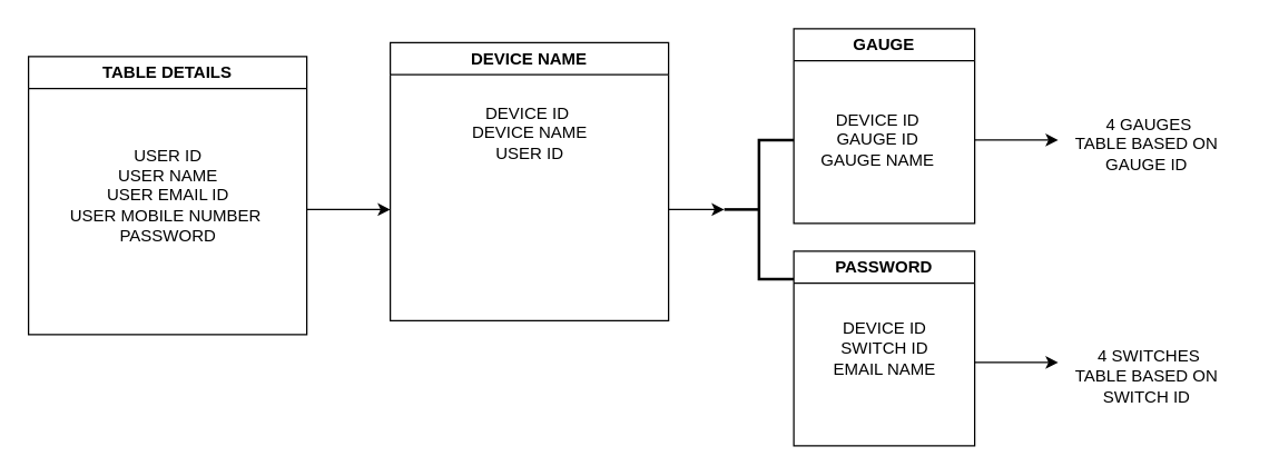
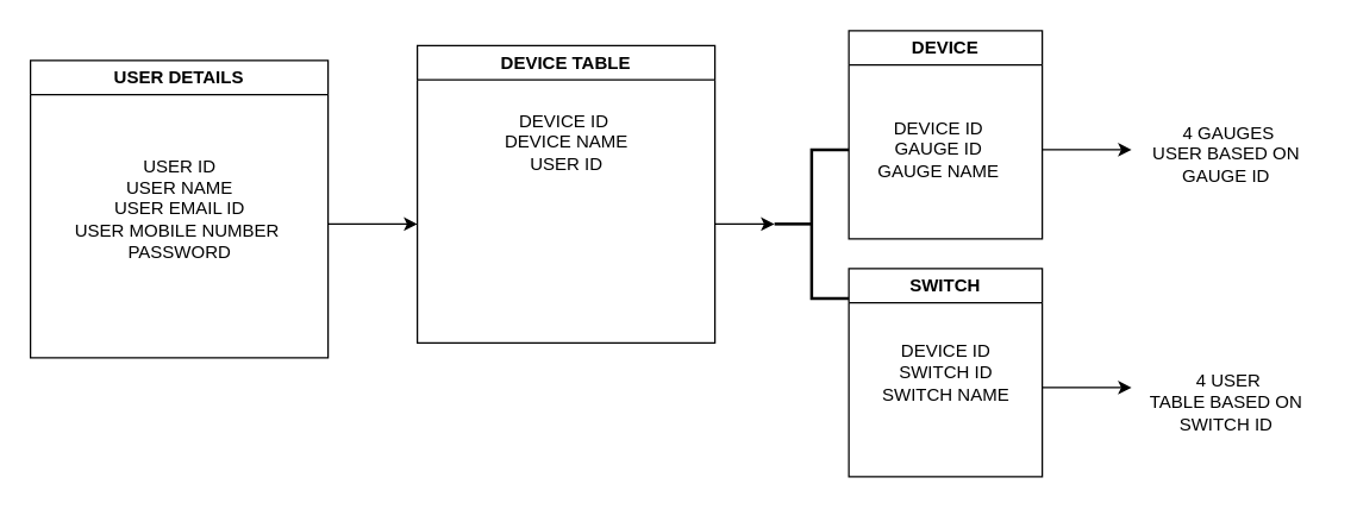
  <mxCell id="0" />
  <mxCell id="1" parent="0" />
- <mxCell id="2" value="TABLE DETAILS" style="swimlane;whiteSpace=wrap;html=1;strokeColor=#000000;" vertex="1" parent="1"><mxGeometry x="20" y="40" width="200" height="200" as="geometry" /></mxCell>
+ <mxCell id="2" value="USER DETAILS" style="swimlane;whiteSpace=wrap;html=1;strokeColor=#000000;" vertex="1" parent="1"><mxGeometry x="20" y="40" width="200" height="200" as="geometry" /></mxCell>
  <mxCell id="3" value="USER ID&lt;br&gt;USER NAME&lt;br&gt;USER EMAIL ID&lt;br&gt;USER MOBILE NUMBER&amp;nbsp;&lt;br&gt;PASSWORD&lt;br&gt;" style="text;html=1;align=center;verticalAlign=middle;resizable=0;points=[];autosize=1;strokeColor=none;fillColor=none;" vertex="1" parent="2"><mxGeometry x="20" y="55" width="160" height="90" as="geometry" /></mxCell>
- <mxCell id="4" value="DEVICE NAME" style="swimlane;whiteSpace=wrap;html=1;" vertex="1" parent="1"><mxGeometry x="280" y="30" width="200" height="200" as="geometry" /></mxCell>
+ <mxCell id="4" value="DEVICE TABLE" style="swimlane;whiteSpace=wrap;html=1;" vertex="1" parent="1"><mxGeometry x="280" y="30" width="200" height="200" as="geometry" /></mxCell>
  <mxCell id="5" value="DEVICE ID&amp;nbsp;&lt;br&gt;DEVICE NAME&lt;br&gt;USER ID" style="text;html=1;align=center;verticalAlign=middle;resizable=0;points=[];autosize=1;strokeColor=none;fillColor=none;" vertex="1" parent="4"><mxGeometry x="45" y="35" width="110" height="60" as="geometry" /></mxCell>
  <mxCell id="6" value="" style="endArrow=classic;html=1;rounded=0;" edge="1" parent="1" target="8"><mxGeometry width="50" height="50" relative="1" as="geometry"><mxPoint x="480" y="150" as="sourcePoint" /><mxPoint x="540" y="150" as="targetPoint" /></mxGeometry></mxCell>
  <mxCell id="7" value="" style="endArrow=classic;html=1;rounded=0;" edge="1" parent="1"><mxGeometry width="50" height="50" relative="1" as="geometry"><mxPoint x="220" y="150" as="sourcePoint" /><mxPoint x="280" y="150" as="targetPoint" /><Array as="points" /></mxGeometry></mxCell>
  <mxCell id="8" value="" style="strokeWidth=2;html=1;shape=mxgraph.flowchart.annotation_2;align=left;labelPosition=right;pointerEvents=1;" vertex="1" parent="1"><mxGeometry x="520" y="100" width="50" height="100" as="geometry" /></mxCell>
- <mxCell id="9" value="GAUGE" style="swimlane;whiteSpace=wrap;html=1;" vertex="1" parent="1"><mxGeometry x="570" y="20" width="130" height="140" as="geometry" /></mxCell>
+ <mxCell id="9" value="DEVICE" style="swimlane;whiteSpace=wrap;html=1;" vertex="1" parent="1"><mxGeometry x="570" y="20" width="130" height="140" as="geometry" /></mxCell>
  <mxCell id="10" value="DEVICE ID&lt;br&gt;GAUGE ID&lt;br&gt;GAUGE NAME" style="text;html=1;align=center;verticalAlign=middle;resizable=0;points=[];autosize=1;strokeColor=none;fillColor=none;" vertex="1" parent="9"><mxGeometry x="10" y="50" width="100" height="60" as="geometry" /></mxCell>
  <mxCell id="11" value="" style="endArrow=classic;html=1;rounded=0;" edge="1" parent="1"><mxGeometry width="50" height="50" relative="1" as="geometry"><mxPoint x="700" y="100" as="sourcePoint" /><mxPoint x="760" y="100" as="targetPoint" /></mxGeometry></mxCell>
- <mxCell id="12" value="4 GAUGES &lt;br&gt;TABLE BASED ON&amp;nbsp;&lt;br&gt;GAUGE ID&amp;nbsp;" style="text;html=1;align=center;verticalAlign=middle;resizable=0;points=[];autosize=1;strokeColor=none;fillColor=none;" vertex="1" parent="1"><mxGeometry x="760" y="73" width="130" height="60" as="geometry" /></mxCell>
- <mxCell id="13" value="PASSWORD" style="swimlane;whiteSpace=wrap;html=1;" vertex="1" parent="1"><mxGeometry x="570" y="180" width="130" height="140" as="geometry" /></mxCell>
- <mxCell id="14" value="DEVICE ID&lt;br&gt;SWITCH ID&lt;br&gt;EMAIL NAME" style="text;html=1;align=center;verticalAlign=middle;resizable=0;points=[];autosize=1;strokeColor=none;fillColor=none;" vertex="1" parent="13"><mxGeometry x="10" y="40" width="110" height="60" as="geometry" /></mxCell>
+ <mxCell id="12" value="4 GAUGES &lt;br&gt;USER BASED ON&amp;nbsp;&lt;br&gt;GAUGE ID&amp;nbsp;" style="text;html=1;align=center;verticalAlign=middle;resizable=0;points=[];autosize=1;strokeColor=none;fillColor=none;" vertex="1" parent="1"><mxGeometry x="760" y="73" width="130" height="60" as="geometry" /></mxCell>
+ <mxCell id="13" value="SWITCH" style="swimlane;whiteSpace=wrap;html=1;" vertex="1" parent="1"><mxGeometry x="570" y="180" width="130" height="140" as="geometry" /></mxCell>
+ <mxCell id="14" value="DEVICE ID&lt;br&gt;SWITCH ID&lt;br&gt;SWITCH NAME" style="text;html=1;align=center;verticalAlign=middle;resizable=0;points=[];autosize=1;strokeColor=none;fillColor=none;" vertex="1" parent="13"><mxGeometry x="10" y="40" width="110" height="60" as="geometry" /></mxCell>
  <mxCell id="15" value="" style="endArrow=classic;html=1;rounded=0;" edge="1" parent="1"><mxGeometry width="50" height="50" relative="1" as="geometry"><mxPoint x="700" y="260" as="sourcePoint" /><mxPoint x="760" y="260" as="targetPoint" /><Array as="points"><mxPoint x="730" y="260" /></Array></mxGeometry></mxCell>
- <mxCell id="16" value="4 SWITCHES&lt;br&gt;TABLE BASED ON&amp;nbsp;&lt;br&gt;SWITCH ID&amp;nbsp;" style="text;html=1;align=center;verticalAlign=middle;resizable=0;points=[];autosize=1;strokeColor=none;fillColor=none;" vertex="1" parent="1"><mxGeometry x="760" y="240" width="130" height="60" as="geometry" /></mxCell>
+ <mxCell id="16" value="4 USER&lt;br&gt;TABLE BASED ON&amp;nbsp;&lt;br&gt;SWITCH ID&amp;nbsp;" style="text;html=1;align=center;verticalAlign=middle;resizable=0;points=[];autosize=1;strokeColor=none;fillColor=none;" vertex="1" parent="1"><mxGeometry x="760" y="240" width="130" height="60" as="geometry" /></mxCell>
